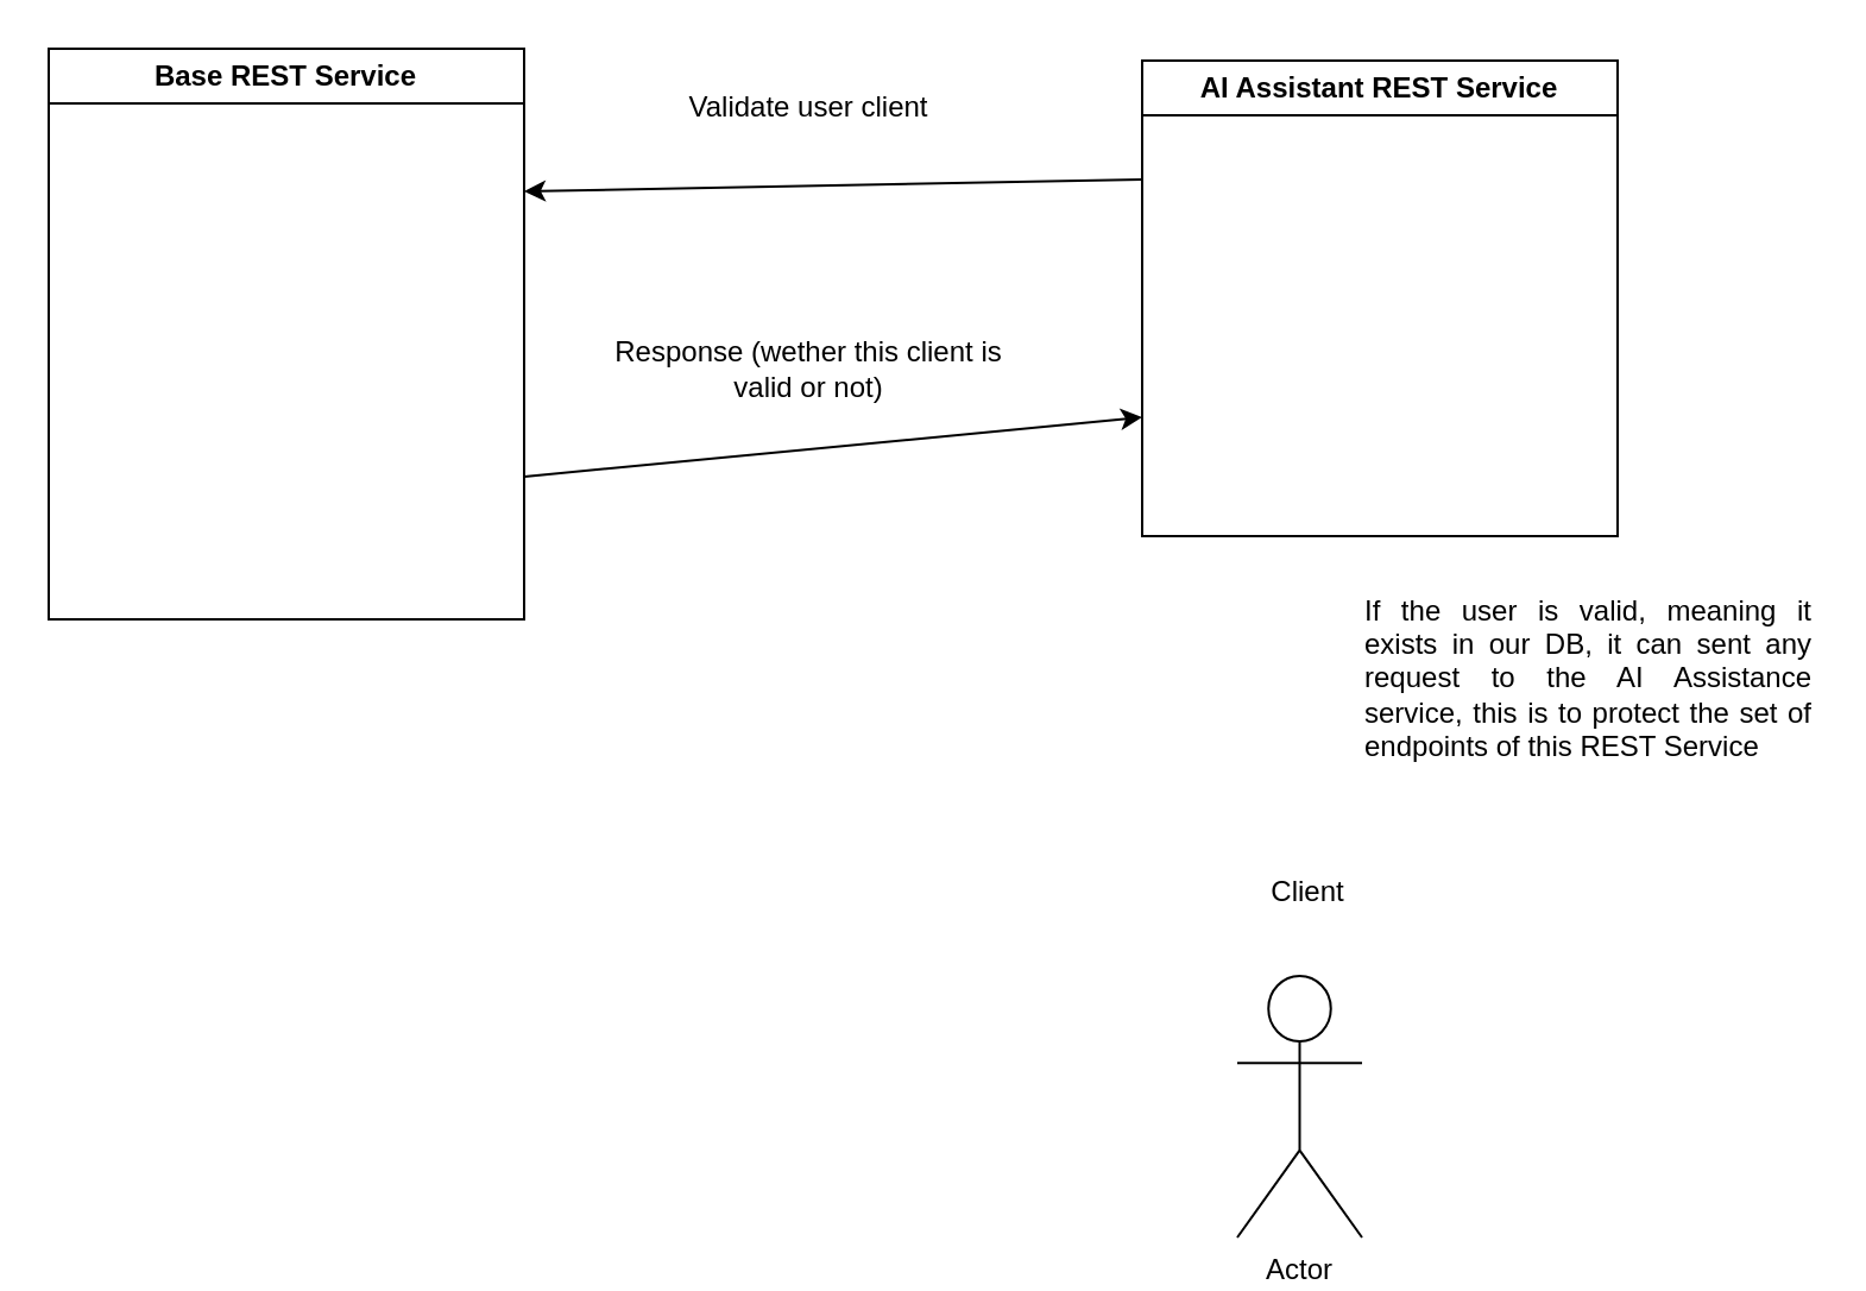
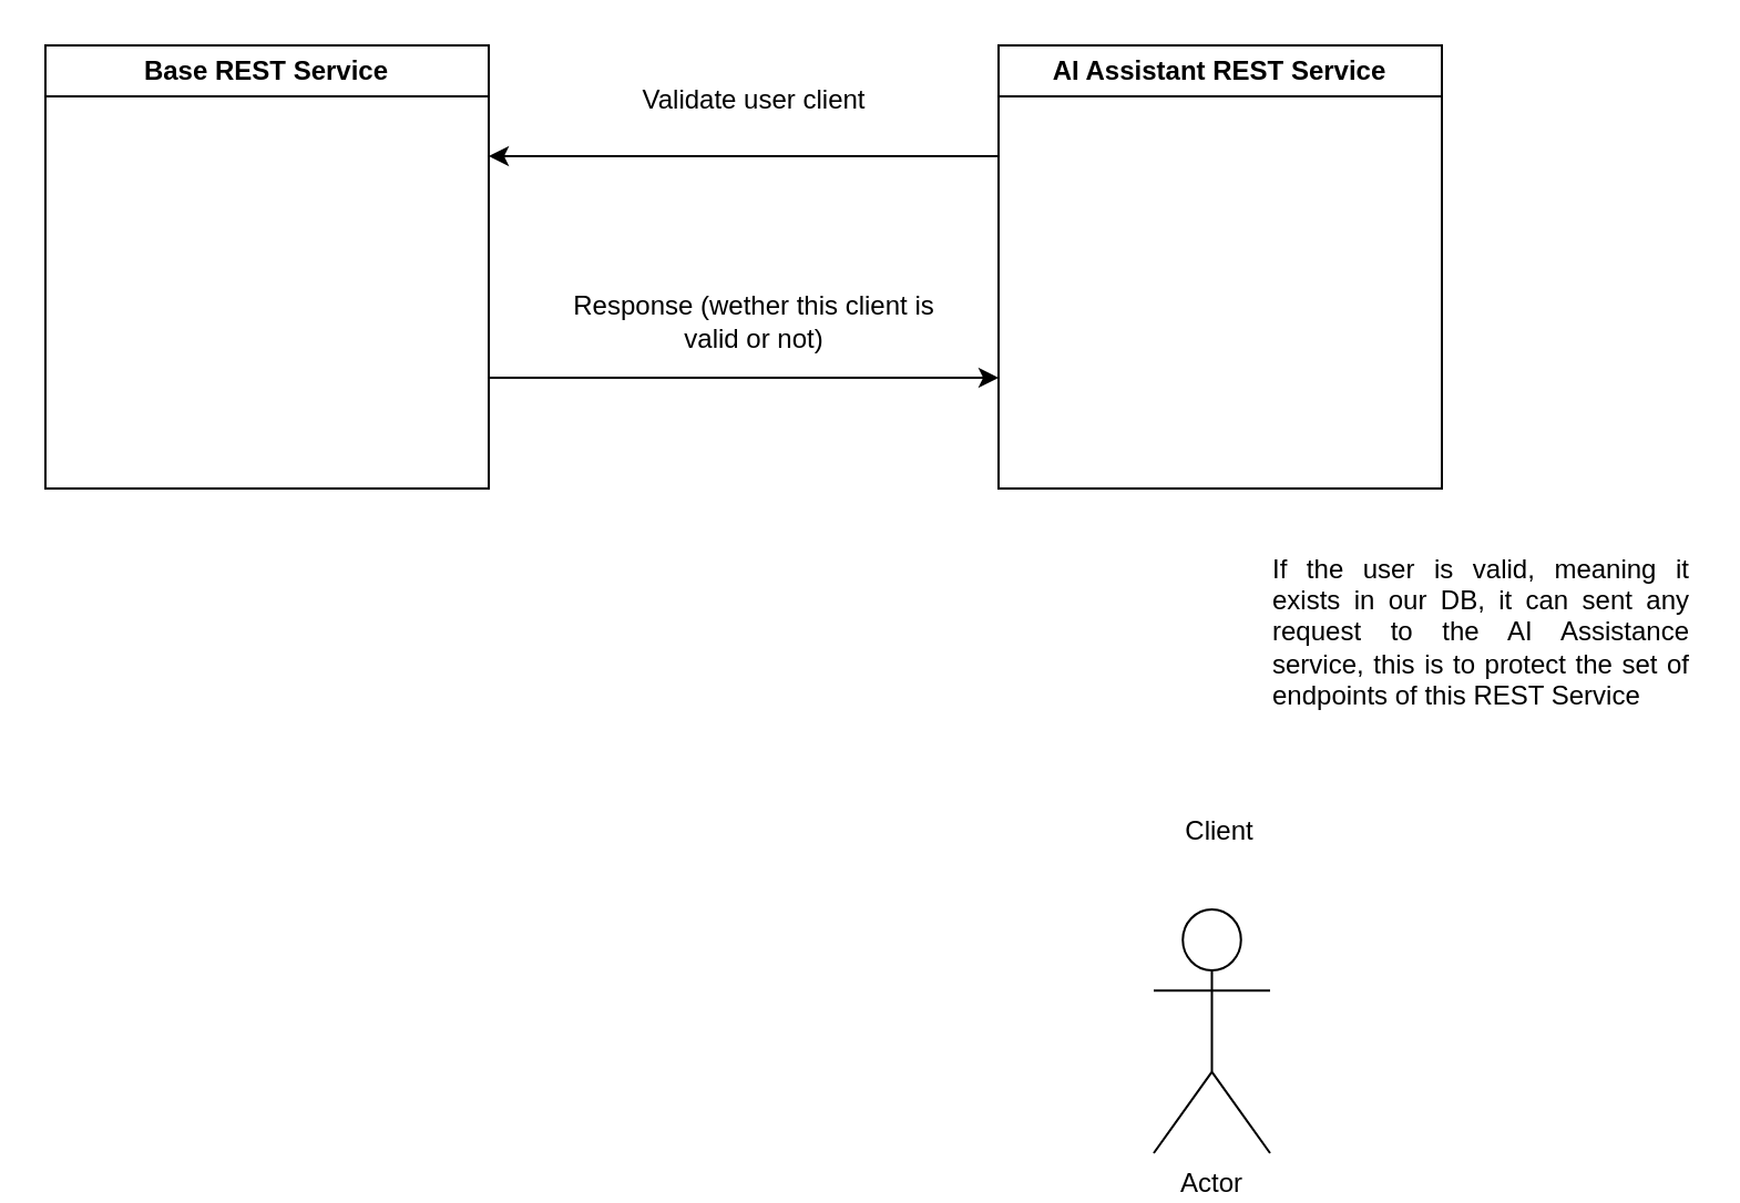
  <mxCell id="0" />
  <mxCell id="1" parent="0" />
- <mxCell id="2" value="Base REST Service" style="swimlane;whiteSpace=wrap;html=1;" vertex="1" parent="1"><mxGeometry x="20" y="20" width="200" height="240" as="geometry" /></mxCell>
- <mxCell id="3" value="AI Assistant REST Service" style="swimlane;whiteSpace=wrap;html=1;" vertex="1" parent="1"><mxGeometry x="480" y="25" width="200" height="200" as="geometry" /></mxCell>
+ <mxCell id="2" value="Base REST Service" style="swimlane;whiteSpace=wrap;html=1;" vertex="1" parent="1"><mxGeometry x="20" y="20" width="200" height="200" as="geometry" /></mxCell>
+ <mxCell id="3" value="AI Assistant REST Service" style="swimlane;whiteSpace=wrap;html=1;" vertex="1" parent="1"><mxGeometry x="450" y="20" width="200" height="200" as="geometry" /></mxCell>
  <mxCell id="4" value="Actor" style="shape=umlActor;verticalLabelPosition=bottom;verticalAlign=top;html=1;outlineConnect=0;" vertex="1" parent="1"><mxGeometry x="520" y="410" width="52.5" height="110" as="geometry" /></mxCell>
  <mxCell id="5" value="Client" style="text;html=1;align=center;verticalAlign=middle;whiteSpace=wrap;rounded=0;" vertex="1" parent="1"><mxGeometry x="465" y="340" width="170" height="70" as="geometry" /></mxCell>
  <mxCell id="6" value="" style="endArrow=classic;html=1;rounded=0;entryX=1;entryY=0.25;entryDx=0;entryDy=0;exitX=0;exitY=0.25;exitDx=0;exitDy=0;" edge="1" parent="1" source="3" target="2"><mxGeometry width="50" height="50" relative="1" as="geometry"><mxPoint x="400" y="300" as="sourcePoint" /><mxPoint x="450" y="250" as="targetPoint" /></mxGeometry></mxCell>
  <mxCell id="7" value="" style="endArrow=classic;html=1;rounded=0;entryX=0;entryY=0.75;entryDx=0;entryDy=0;exitX=1;exitY=0.75;exitDx=0;exitDy=0;" edge="1" parent="1" source="2" target="3"><mxGeometry width="50" height="50" relative="1" as="geometry"><mxPoint x="260" y="180" as="sourcePoint" /><mxPoint x="230" y="80" as="targetPoint" /></mxGeometry></mxCell>
  <mxCell id="8" value="Validate user client" style="text;html=1;align=center;verticalAlign=middle;whiteSpace=wrap;rounded=0;" vertex="1" parent="1"><mxGeometry x="250" y="30" width="180" height="30" as="geometry" /></mxCell>
- <mxCell id="9" value="Response (wether this client is valid or not)" style="text;html=1;align=center;verticalAlign=middle;whiteSpace=wrap;rounded=0;" vertex="1" parent="1"><mxGeometry x="250" y="140" width="180" height="30" as="geometry" /></mxCell>
+ <mxCell id="9" value="Response (wether this client is valid or not)" style="text;html=1;align=center;verticalAlign=middle;whiteSpace=wrap;rounded=0;" vertex="1" parent="1"><mxGeometry x="250" y="130" width="180" height="30" as="geometry" /></mxCell>
  <mxCell id="10" value="&lt;div style=&quot;text-align: justify;&quot;&gt;&lt;span style=&quot;background-color: initial;&quot;&gt;If the user is valid, meaning it exists in our DB, it can sent any request to the AI Assistance service, this is to protect the set of endpoints of this REST Service&lt;/span&gt;&lt;/div&gt;" style="text;html=1;align=center;verticalAlign=middle;whiteSpace=wrap;rounded=0;" vertex="1" parent="1"><mxGeometry x="572.5" y="240" width="190" height="90" as="geometry" /></mxCell>
